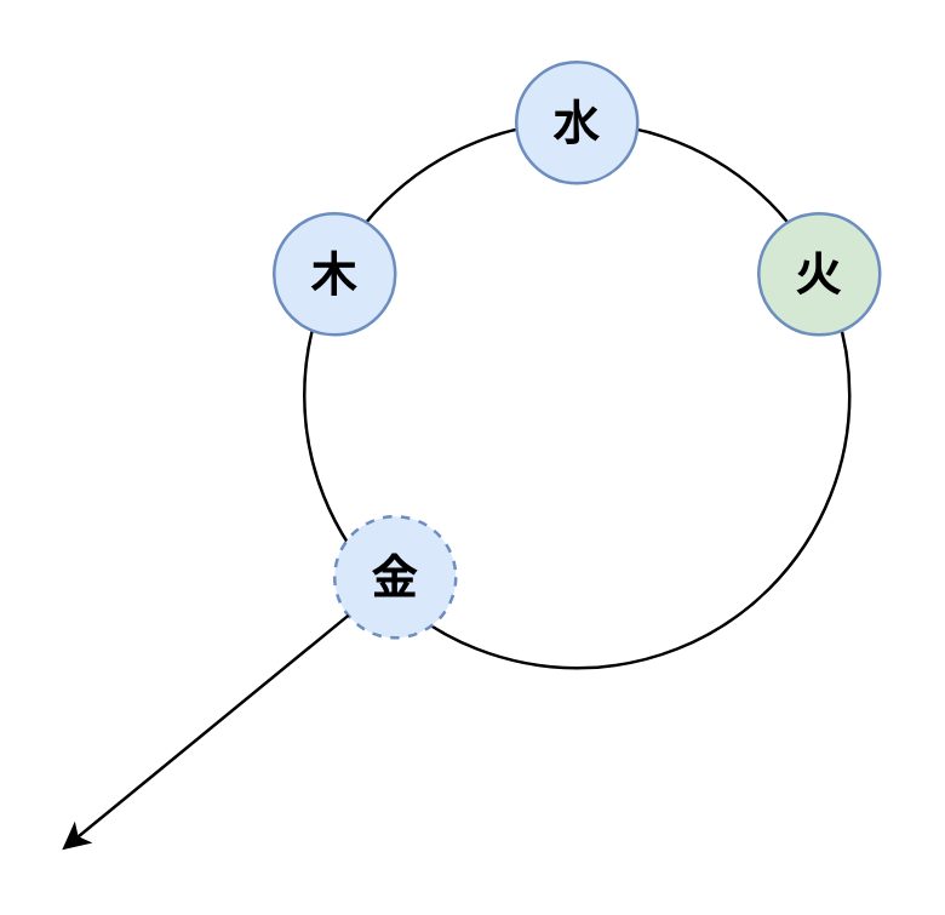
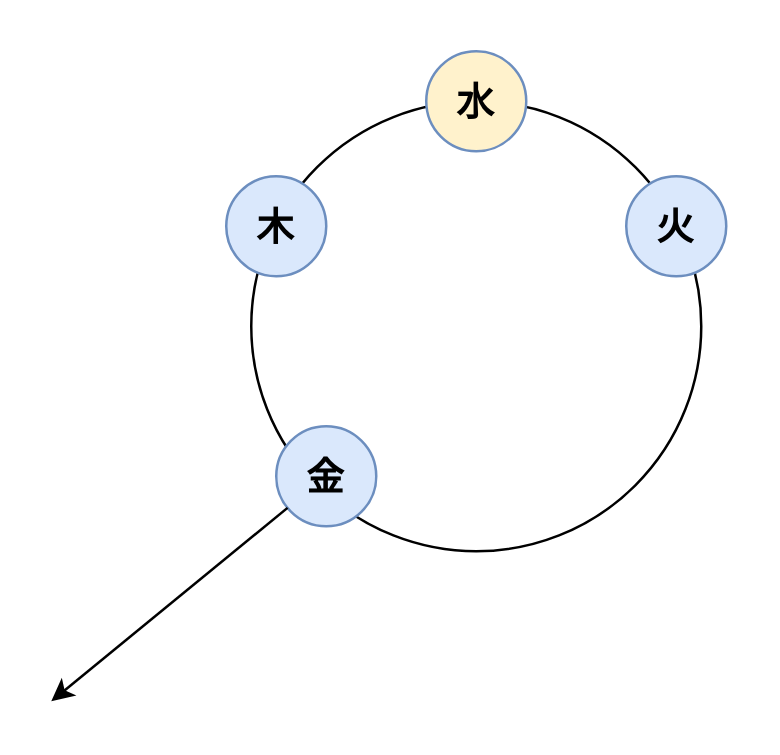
  <mxCell id="0" />
  <mxCell id="1" parent="0" />
  <mxCell id="2" value="" style="ellipse;whiteSpace=wrap;html=1;aspect=fixed;" vertex="1" parent="1"><mxGeometry x="100" y="40" width="180" height="180" as="geometry" /></mxCell>
- <mxCell id="3" value="火" style="ellipse;whiteSpace=wrap;html=1;aspect=fixed;fontSize=15;fillColor=#d5e8d4;strokeColor=#6c8ebf;fontStyle=1;" vertex="1" parent="1"><mxGeometry x="250" y="70" width="40" height="40" as="geometry" /></mxCell>
+ <mxCell id="3" value="火" style="ellipse;whiteSpace=wrap;html=1;aspect=fixed;fontSize=15;fillColor=#dae8fc;strokeColor=#6c8ebf;fontStyle=1" vertex="1" parent="1"><mxGeometry x="250" y="70" width="40" height="40" as="geometry" /></mxCell>
  <mxCell id="4" value="木" style="ellipse;whiteSpace=wrap;html=1;aspect=fixed;fontSize=15;fillColor=#dae8fc;strokeColor=#6c8ebf;fontStyle=1" vertex="1" parent="1"><mxGeometry x="90" y="70" width="40" height="40" as="geometry" /></mxCell>
- <mxCell id="5" value="水" style="ellipse;whiteSpace=wrap;html=1;aspect=fixed;fontSize=15;fillColor=#dae8fc;strokeColor=#6c8ebf;fontStyle=1" vertex="1" parent="1"><mxGeometry x="170" y="20" width="40" height="40" as="geometry" /></mxCell>
- <mxCell id="6" value="金" style="ellipse;whiteSpace=wrap;html=1;aspect=fixed;fontSize=15;fillColor=#dae8fc;strokeColor=#6c8ebf;fontStyle=1;dashed=1;" vertex="1" parent="1"><mxGeometry x="110" y="170" width="40" height="40" as="geometry" /></mxCell>
+ <mxCell id="5" value="水" style="ellipse;whiteSpace=wrap;html=1;aspect=fixed;fontSize=15;fillColor=#fff2cc;strokeColor=#6c8ebf;fontStyle=1;" vertex="1" parent="1"><mxGeometry x="170" y="20" width="40" height="40" as="geometry" /></mxCell>
+ <mxCell id="6" value="金" style="ellipse;whiteSpace=wrap;html=1;aspect=fixed;fontSize=15;fillColor=#dae8fc;strokeColor=#6c8ebf;fontStyle=1" vertex="1" parent="1"><mxGeometry x="110" y="170" width="40" height="40" as="geometry" /></mxCell>
  <mxCell id="7" value="" style="endArrow=classic;html=1;rounded=0;" edge="1" parent="1" source="6"><mxGeometry width="50" height="50" relative="1" as="geometry"><mxPoint x="-30" y="330" as="sourcePoint" /><mxPoint x="20" y="280" as="targetPoint" /></mxGeometry></mxCell>
